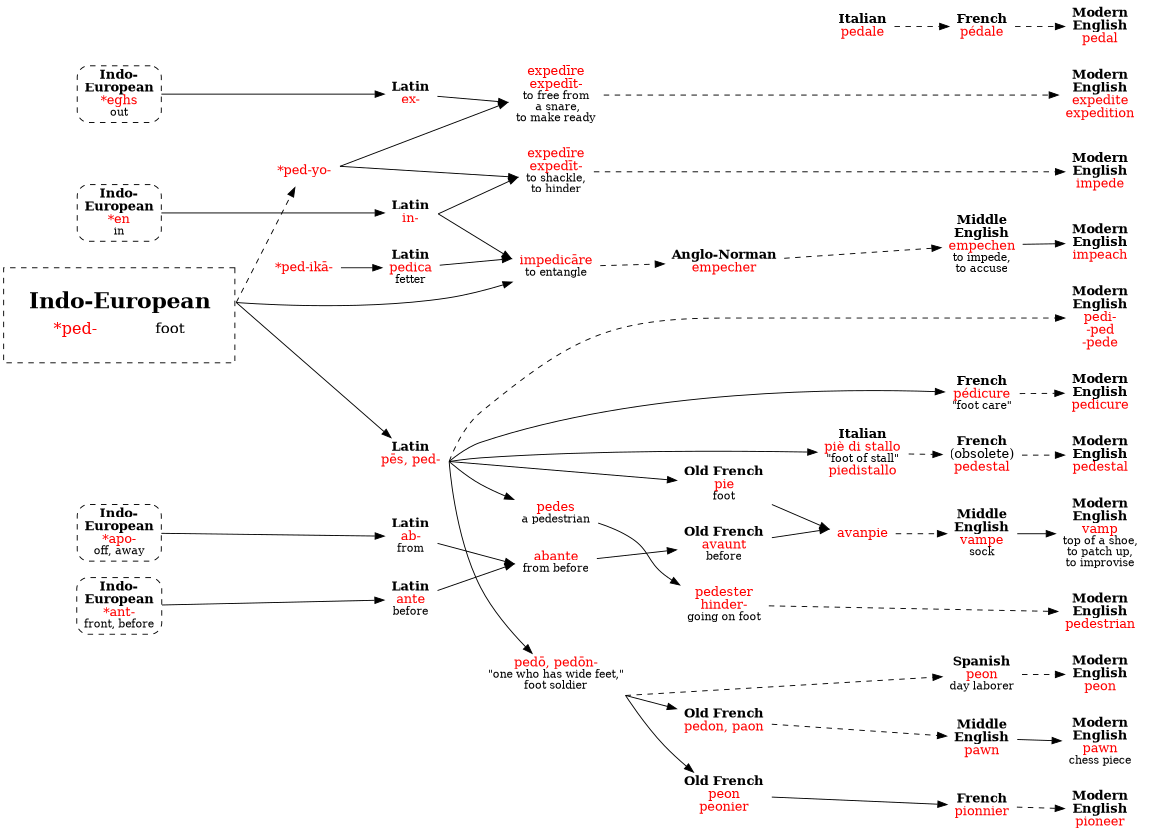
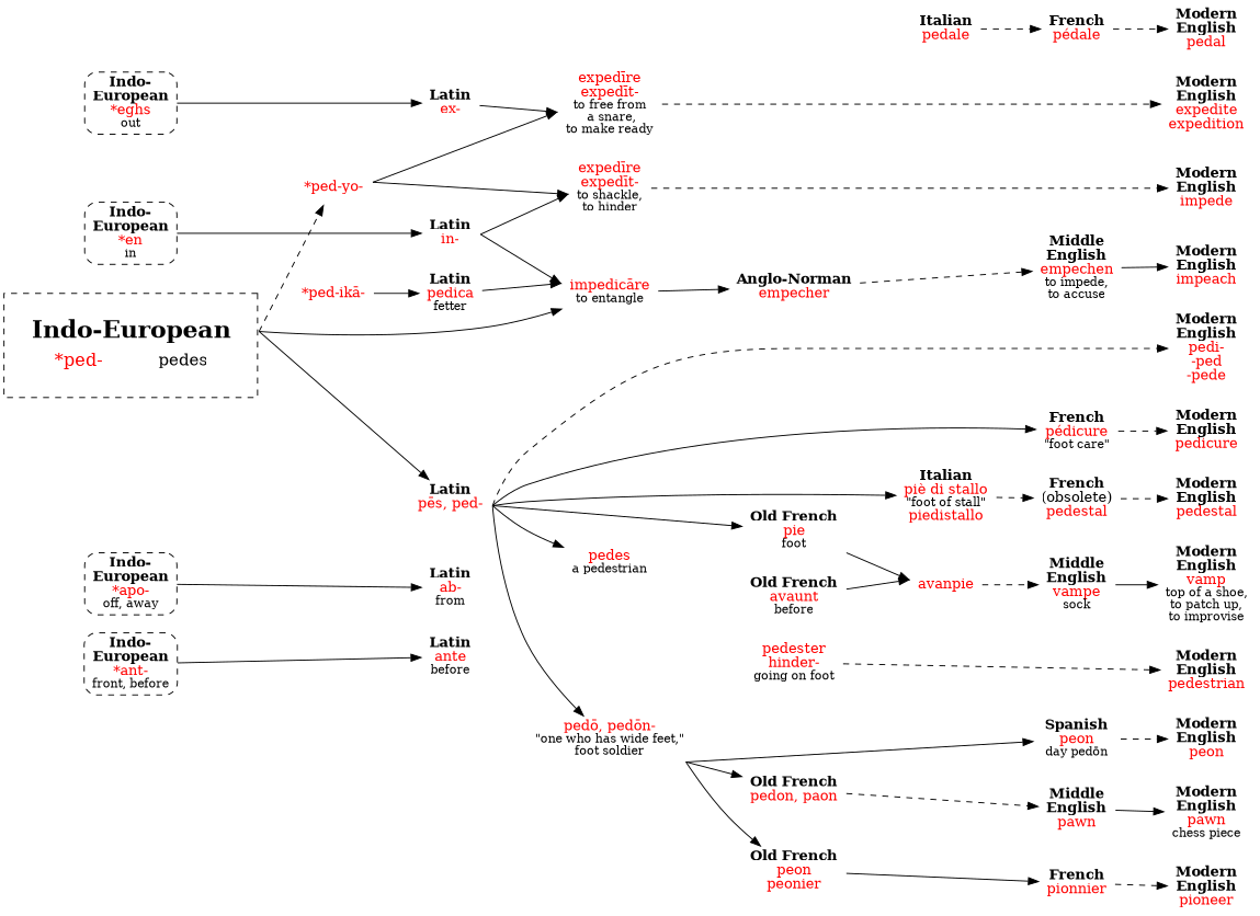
  strict digraph {
    rankdir=LR
    node [shape=none]
    n1 [label=<<font color="red">*ped-yo-</font>>]
    n2 [label=<<font color="red">*ped-ikā-</font>>]
    n3 [label=<<b>Modern<br/>English</b><br/><font color="red">pedi-<br/>-ped<br/>-pede</font>>]
    n4 [label=<<b>Modern<br/>English</b><br/><font color="red">pedal</font>>]
    n5 [label=<<b>Modern<br/>English</b><br/><font color="red">pedicure</font>>]
    n6 [label=<<b>Modern<br/>English</b><br/><font color="red">pedestrian</font>>]
    n7 [label=<<b>Modern<br/>English</b><br/><font color="red">pedestal</font>>]
    n8 [label=<<b>Modern<br/>English</b><br/><font color="red">peon</font>>]
    n9 [label=<<b>Modern<br/>English</b><br/><font color="red">pawn</font><br/><font point-size="12">chess piece</font>>]
    n10 [label=<<b>Modern<br/>English</b><br/><font color="red">pioneer</font>>]
    n11 [label=<<b>Modern<br/>English</b><br/><font color="red">vamp</font><br/><font point-size="12">top of a shoe,<br/>to patch up,<br/>to improvise</font>>]
    n12 [label=<<b>Modern<br/>English</b><br/><font color="red">expedite<br/>expedition</font>>]
    n13 [label=<<b>Modern<br/>English</b><br/><font color="red">impede</font>>]
    n14 [label=<<b>Modern<br/>English</b><br/><font color="red">impeach</font>>]
    n15 [label=<<b>Indo-<br/>European</b><br/><font color="red">*apo-</font><br/><font point-size="12">off, away</font>> shape=box style="dashed,rounded"]
    n16 [label=<<b>Indo-<br/>European</b><br/><font color="red">*ant-</font><br/><font point-size="12">front, before</font>> shape=box style="dashed,rounded"]
    n17 [label=<<b>Indo-<br/>European</b><br/><font color="red">*eghs</font><br/><font point-size="12">out</font>> shape=box style="dashed,rounded"]
    n18 [label=<<b>Indo-<br/>European</b><br/><font color="red">*en</font><br/><font point-size="12">in</font>> shape=box style="dashed,rounded"]
    n19 [label=<<b>French</b><br/><font color="red">pédale</font>>]
    n20 [label=<<b>French</b><br/><font color="red">pédicure</font><br/><font point-size="12">"foot care"</font>>]
    n21 [label=<<b>French</b><br/>(obsolete)<br/><font color="red">pedestal</font>>]
-   n22 [label=<<b>Spanish</b><br/><font color="red">peon</font><br/><font point-size="12">day laborer</font>>]
+   n22 [label=<<b>Spanish</b><br/><font color="red">peon</font><br/><font point-size="12">day pedōn</font>>]
    n23 [label=<<b>Middle<br/>English</b><br/><font color="red">pawn</font>>]
    n24 [label=<<b>French</b><br/><font color="red">pionnier</font>>]
    n25 [label=<<b>Middle<br/>English</b><br/><font color="red">vampe</font><br/><font point-size="12">sock</font>>]
    n26 [label=<<b>Middle<br/>English</b><br/><font color="red">empechen</font><br/><font point-size="12">to impede,<br/>to accuse</font>>]
    n27 [label=<<b>Italian</b><br/><font color="red">pedale</font>>]
    n28 [label=<<b>Italian</b><br/><font color="red">piè di stallo</font><br/><font point-size="12">"foot of stall"</font><br/><font color="red">piedistallo</font>>]
    n29 [label=<<font color="red">avanpie</font>>]
    n30 [label=<<b>Old French</b><br/><font color="red">pedon, paon</font>>]
    n31 [label=<<b>Old French</b><br/><font color="red">peon<br/>peonier</font>>]
    n32 [label=<<b>Old French</b><br/><font color="red">pie</font><br/><font point-size="12">foot</font>>]
    n33 [label=<<b>Old French</b><br/><font color="red">avaunt</font><br/><font point-size="12">before</font>>]
    n34 [label=<<b>Anglo-Norman</b><br/><font color="red">empecher</font>>]
    n35 [label=<<b>Latin</b><br/><font color="red">pēs, ped-</font>>]
    n36 [label=<<b>Latin</b><br/><font color="red">ab-</font><br/><font point-size="12">from</font>>]
    n37 [label=<<b>Latin</b><br/><font color="red">ante</font><br/><font point-size="12">before</font>>]
    n38 [label=<<b>Latin</b><br/><font color="red">ex-</font>>]
    n39 [label=<<b>Latin</b><br/><font color="red">in-</font>>]
    n40 [label=<<font color="red">pedes</font><br/><font point-size="12">a pedestrian</font>>]
    n41 [label=<<font color="red">pedō, pedōn-</font><br/><font point-size="12">"one who has wide feet,"<br/>foot soldier</font>>]
    n42 [label=<<font color="red">expedīre<br/>expedīt-</font><br/><font point-size="12">to free from<br/> a snare,<br/>to make ready</font>>]
    n43 [label=<<font color="red">expedīre<br/>expedīt-</font><br/><font point-size="12">to shackle,<br/>to hinder</font>>]
    n44 [label=<<b>Latin</b><br/><font color="red">pedica</font><br/><font point-size="12">fetter</font>>]
-   n45 [label=<<font color="red">abante</font><br/><font point-size="12">from before</font>>]
    n46 [label=<<font color="red">impedicāre</font><br/><font point-size="12">to entangle</font>>]
    n47 [label=<<font color="red">pedester<br/>hinder-</font><br/><font point-size="12">going on foot</font>>]
-   n48 [label=<<table border="0"><tr><td colspan="2"><font point-size="24"><b>Indo-European</b></font></td></tr><tr><td><font point-size="18" color="red">*ped-</font></td><td><font point-size="16">foot</font></td></tr></table>> margin=.3 peripheries=1 shape=rect style=dashed]
+   n48 [label=<<table border="0"><tr><td colspan="2"><font point-size="24"><b>Indo-European</b></font></td></tr><tr><td><font point-size="18" color="red">*ped-</font></td><td><font point-size="16">pedes</font></td></tr></table>> margin=.3 peripheries=1 shape=rect style=dashed]
    subgraph sub_1 {
      rank=same
      n1
      n2
    }
    subgraph sub_2 {
      rank=same
      n3
      n4
      n5
      n6
      n7
      n8
      n9
      n10
      n11
      n12
      n13
      n14
    }
    subgraph sub_3 {
      rank=min
      n15
      n16
      n17
      n18
    }
    subgraph sub_4 {
      rank=same
      n19
      n20
      n21
      n22
      n23
      n24
      n25
      n26
    }
    subgraph sub_5 {
      rank=same
      n27
      n28
      n29
    }
    subgraph sub_6 {
      rank=same
      n30
      n31
      n32
      n33
      n34
    }
    subgraph sub_7 {
      rank=same
      n35
      n36
      n37
      n38
      n39
    }
    subgraph sub_8 {
      rank=same
      n40
      n41
    }
    n1 -> n42 [samehead=1 sametail=1]
    n1 -> n43 [samehead=1 sametail=1]
    n2 -> n44 [samehead=1 sametail=1]
    n15 -> n36
    n16 -> n37
    n17 -> n38
    n18 -> n39
    n19 -> n4 [style=dashed weight=2]
    n20 -> n5 [style=dashed]
    n21 -> n7 [style=dashed]
    n22 -> n8 [style=dashed]
    n23 -> n9
    n24 -> n10 [style=dashed]
    n25 -> n11
    n26 -> n14
    n27 -> n19 [style=dashed weight=2]
    n28 -> n21 [style=dashed]
    n29 -> n25 [style=dashed]
    n30 -> n23 [style=dashed]
    n31 -> n24
    n32 -> n29 [samehead=1]
    n33 -> n29 [samehead=1]
    n34 -> n26 [style=dashed]
    n35 -> n3 [sametail=1 style=dashed]
    n35 -> n20 [sametail=1 weight=2]
    n35 -> n28 [sametail=1]
    n35 -> n32 [sametail=1]
    n35 -> n40 [sametail=1 weight=2]
    n35 -> n41 [sametail=1 weight=2]
-   n36 -> n45 [samehead=1]
-   n37 -> n45 [samehead=1]
    n38 -> n42 [samehead=1]
    n39 -> n43 [samehead=1 sametail=1]
    n39 -> n46 [samehead=1 sametail=1]
-   n40 -> n47 [weight=2]
-   n41 -> n22 [sametail=1 style=dashed]
+   n41 -> n22 [sametail=1]
    n41 -> n30 [sametail=1]
    n41 -> n31 [sametail=1]
    n42 -> n12 [style=dashed]
    n43 -> n13 [style=dashed]
    n44 -> n46 [samehead=1]
-   n45 -> n33
-   n46 -> n34 [style=dashed]
+   n46 -> n34
    n47 -> n6 [style=dashed]
    n48 -> n1 [sametail=1 style=dashed]
    n48 -> n35 [sametail=1]
    n48 -> n46 [sametail=1]
  }
